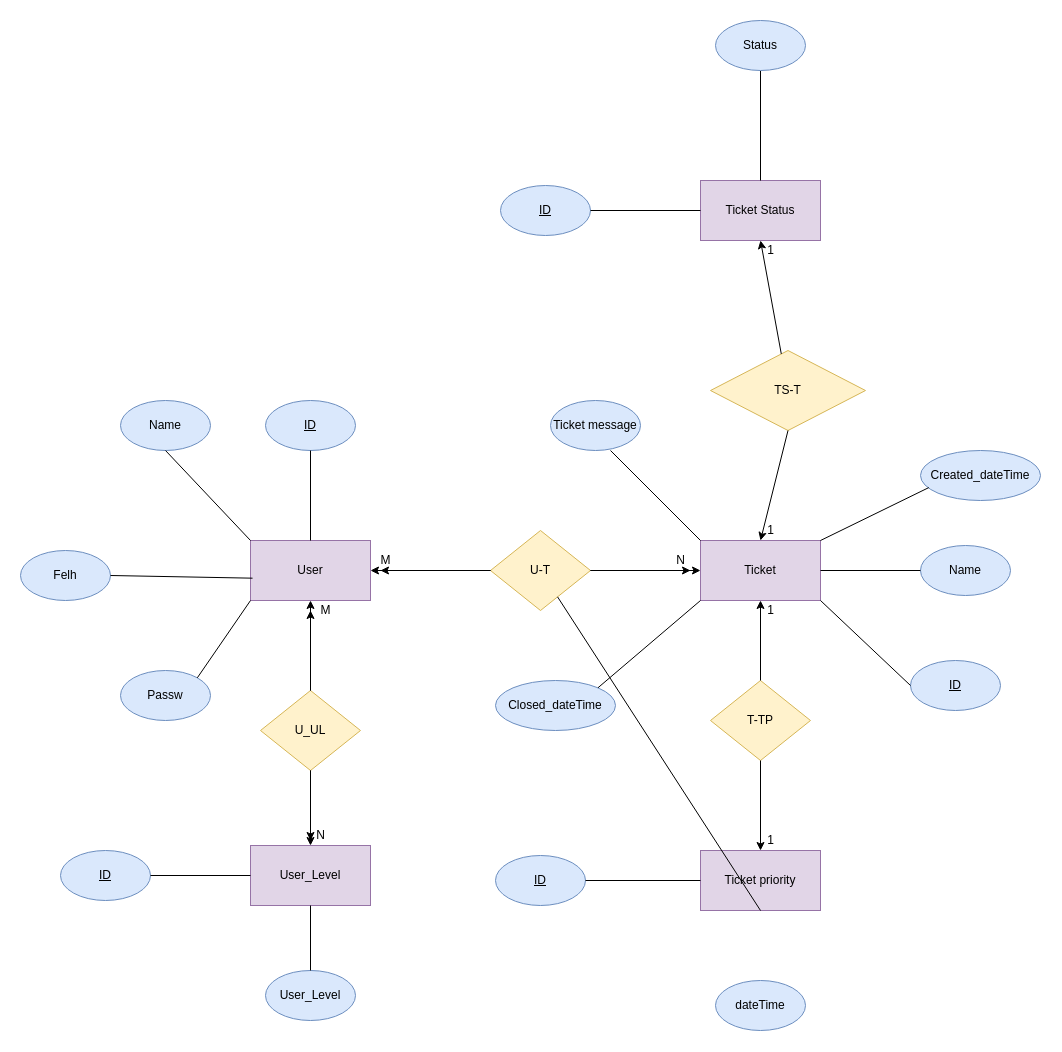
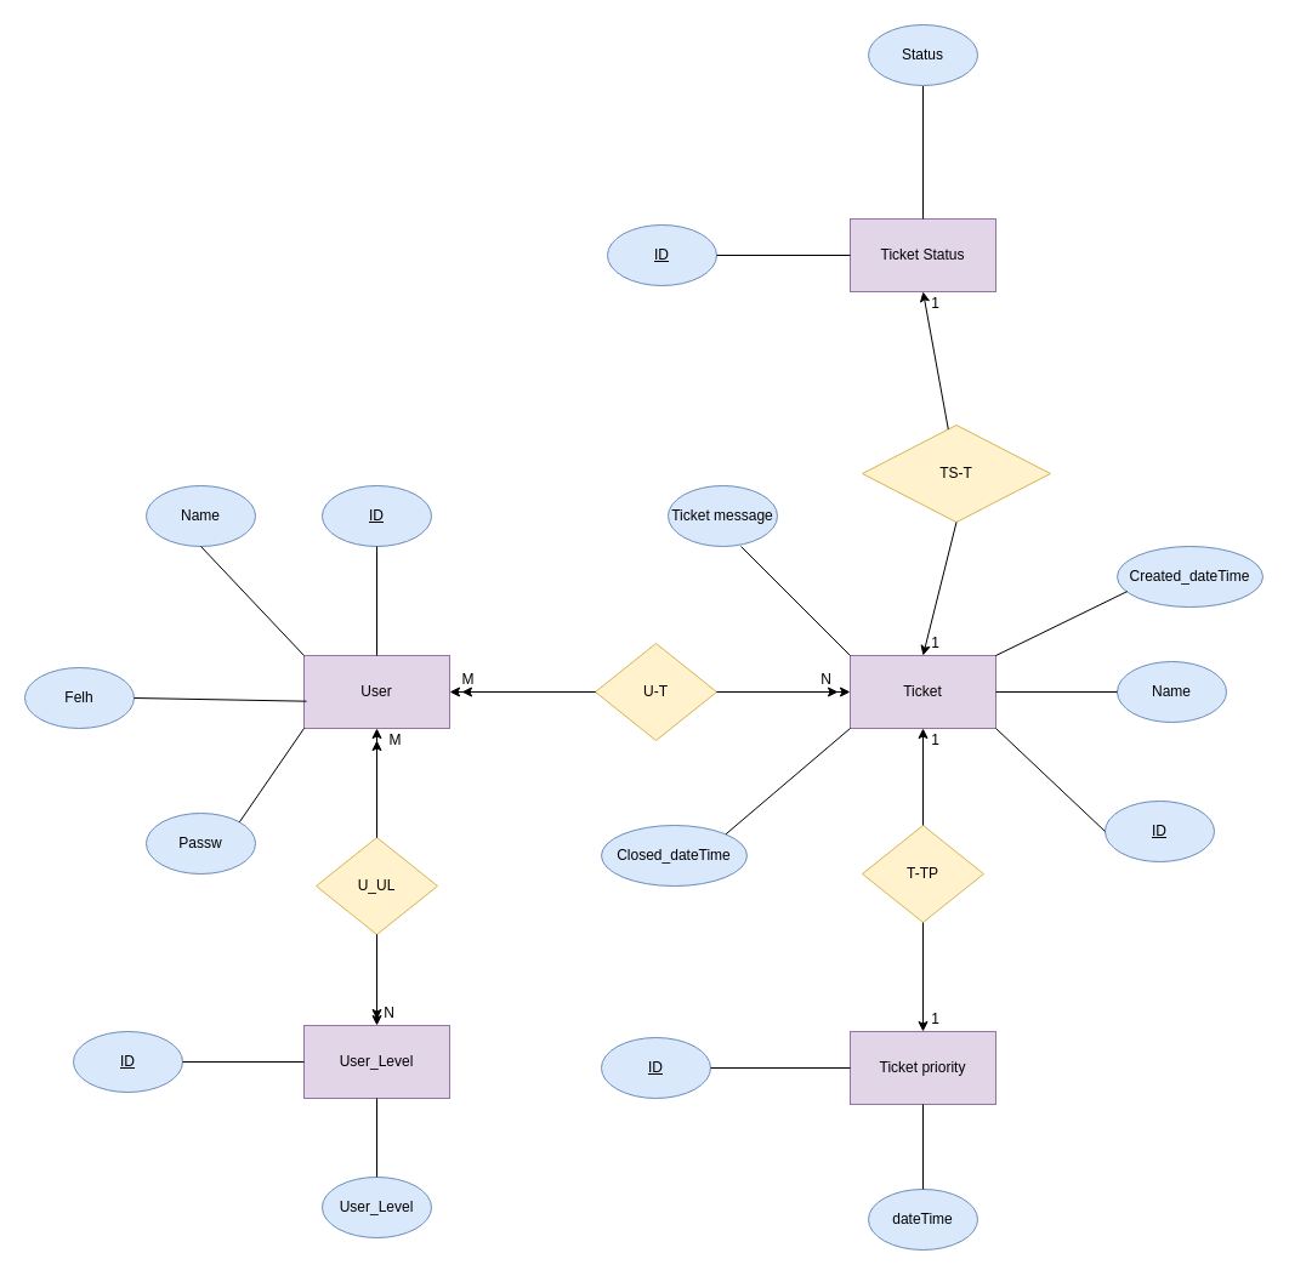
  <mxCell id="0" />
  <mxCell id="1" parent="0" />
  <mxCell id="2" value="User" style="rounded=0;whiteSpace=wrap;html=1;fillColor=#e1d5e7;strokeColor=#9673a6;" vertex="1" parent="1"><mxGeometry x="250" y="540" width="120" height="60" as="geometry" /></mxCell>
  <mxCell id="3" value="U-T" style="rhombus;whiteSpace=wrap;html=1;fillColor=#fff2cc;strokeColor=#d6b656;" vertex="1" parent="1"><mxGeometry x="490" y="530" width="100" height="80" as="geometry" /></mxCell>
  <mxCell id="4" value="Ticket" style="rounded=0;whiteSpace=wrap;html=1;fillColor=#e1d5e7;strokeColor=#9673a6;" vertex="1" parent="1"><mxGeometry x="700" y="540" width="120" height="60" as="geometry" /></mxCell>
  <mxCell id="5" value="" style="endArrow=classic;html=1;rounded=0;entryX=1;entryY=0.5;entryDx=0;entryDy=0;exitX=0;exitY=0.5;exitDx=0;exitDy=0;" edge="1" parent="1" source="3" target="2"><mxGeometry width="50" height="50" relative="1" as="geometry"><mxPoint x="500" y="780" as="sourcePoint" /><mxPoint x="550" y="730" as="targetPoint" /></mxGeometry></mxCell>
  <mxCell id="6" value="" style="endArrow=classic;html=1;rounded=0;exitX=0;exitY=0.5;exitDx=0;exitDy=0;" edge="1" parent="1" source="3"><mxGeometry width="50" height="50" relative="1" as="geometry"><mxPoint x="500" y="780" as="sourcePoint" /><mxPoint x="380" y="570" as="targetPoint" /></mxGeometry></mxCell>
  <mxCell id="7" value="" style="endArrow=classic;html=1;rounded=0;" edge="1" parent="1"><mxGeometry width="50" height="50" relative="1" as="geometry"><mxPoint x="590" y="570" as="sourcePoint" /><mxPoint x="690" y="570" as="targetPoint" /></mxGeometry></mxCell>
  <mxCell id="8" value="" style="endArrow=classic;html=1;rounded=0;exitX=1;exitY=0.5;exitDx=0;exitDy=0;entryX=0;entryY=0.5;entryDx=0;entryDy=0;" edge="1" parent="1" source="3" target="4"><mxGeometry width="50" height="50" relative="1" as="geometry"><mxPoint x="590" y="650" as="sourcePoint" /><mxPoint x="480" y="650" as="targetPoint" /></mxGeometry></mxCell>
  <mxCell id="9" value="TS-T" style="rhombus;whiteSpace=wrap;html=1;fillColor=#fff2cc;strokeColor=#d6b656;" vertex="1" parent="1"><mxGeometry x="710" y="350" width="155" height="80" as="geometry" /></mxCell>
  <mxCell id="10" value="T-TP" style="rhombus;whiteSpace=wrap;html=1;fillColor=#fff2cc;strokeColor=#d6b656;" vertex="1" parent="1"><mxGeometry x="710" y="680" width="100" height="80" as="geometry" /></mxCell>
  <mxCell id="11" value="" style="endArrow=classic;html=1;rounded=0;exitX=0.5;exitY=1;exitDx=0;exitDy=0;entryX=0.5;entryY=0;entryDx=0;entryDy=0;" edge="1" parent="1" source="9" target="4"><mxGeometry width="50" height="50" relative="1" as="geometry"><mxPoint x="480" y="480" as="sourcePoint" /><mxPoint x="650" y="410" as="targetPoint" /></mxGeometry></mxCell>
  <mxCell id="12" value="" style="endArrow=classic;html=1;rounded=0;" edge="1" parent="1" source="9"><mxGeometry width="50" height="50" relative="1" as="geometry"><mxPoint x="480" y="480" as="sourcePoint" /><mxPoint x="760" y="240" as="targetPoint" /></mxGeometry></mxCell>
  <mxCell id="13" value="Ticket Status" style="rounded=0;whiteSpace=wrap;html=1;fillColor=#e1d5e7;strokeColor=#9673a6;" vertex="1" parent="1"><mxGeometry x="700" y="180" width="120" height="60" as="geometry" /></mxCell>
  <mxCell id="14" value="" style="endArrow=classic;html=1;rounded=0;exitX=0.5;exitY=0;exitDx=0;exitDy=0;entryX=0.5;entryY=1;entryDx=0;entryDy=0;" edge="1" parent="1" source="10" target="4"><mxGeometry width="50" height="50" relative="1" as="geometry"><mxPoint x="480" y="830" as="sourcePoint" /><mxPoint x="700" y="650" as="targetPoint" /></mxGeometry></mxCell>
  <mxCell id="15" value="Ticket priority" style="rounded=0;whiteSpace=wrap;html=1;fillColor=#e1d5e7;strokeColor=#9673a6;" vertex="1" parent="1"><mxGeometry x="700" y="850" width="120" height="60" as="geometry" /></mxCell>
  <mxCell id="16" value="" style="endArrow=classic;html=1;rounded=0;entryX=0.5;entryY=0;entryDx=0;entryDy=0;exitX=0.5;exitY=1;exitDx=0;exitDy=0;" edge="1" parent="1" source="10" target="15"><mxGeometry width="50" height="50" relative="1" as="geometry"><mxPoint x="480" y="830" as="sourcePoint" /><mxPoint x="530" y="780" as="targetPoint" /></mxGeometry></mxCell>
  <mxCell id="17" value="" style="endArrow=none;html=1;rounded=0;entryX=0.5;entryY=0;entryDx=0;entryDy=0;" edge="1" parent="1" target="13"><mxGeometry width="50" height="50" relative="1" as="geometry"><mxPoint x="760" y="70" as="sourcePoint" /><mxPoint x="530" y="310" as="targetPoint" /></mxGeometry></mxCell>
  <mxCell id="18" value="Status" style="ellipse;whiteSpace=wrap;html=1;fillColor=#dae8fc;strokeColor=#6c8ebf;" vertex="1" parent="1"><mxGeometry x="715" y="20" width="90" height="50" as="geometry" /></mxCell>
  <mxCell id="19" value="&lt;u&gt;ID&lt;/u&gt;" style="ellipse;whiteSpace=wrap;html=1;fillColor=#dae8fc;strokeColor=#6c8ebf;" vertex="1" parent="1"><mxGeometry x="500" y="185" width="90" height="50" as="geometry" /></mxCell>
  <mxCell id="20" value="" style="endArrow=none;html=1;rounded=0;entryX=0;entryY=0.5;entryDx=0;entryDy=0;exitX=1;exitY=0.5;exitDx=0;exitDy=0;" edge="1" parent="1" source="19" target="13"><mxGeometry width="50" height="50" relative="1" as="geometry"><mxPoint x="480" y="360" as="sourcePoint" /><mxPoint x="530" y="310" as="targetPoint" /></mxGeometry></mxCell>
  <mxCell id="21" value="&lt;u&gt;ID&lt;/u&gt;" style="ellipse;whiteSpace=wrap;html=1;fillColor=#dae8fc;strokeColor=#6c8ebf;" vertex="1" parent="1"><mxGeometry x="495" y="855" width="90" height="50" as="geometry" /></mxCell>
  <mxCell id="22" value="dateTime" style="ellipse;whiteSpace=wrap;html=1;fillColor=#dae8fc;strokeColor=#6c8ebf;" vertex="1" parent="1"><mxGeometry x="715" y="980" width="90" height="50" as="geometry" /></mxCell>
  <mxCell id="23" value="&lt;u&gt;ID&lt;/u&gt;" style="ellipse;whiteSpace=wrap;html=1;fillColor=#dae8fc;strokeColor=#6c8ebf;" vertex="1" parent="1"><mxGeometry x="265" y="400" width="90" height="50" as="geometry" /></mxCell>
  <mxCell id="24" value="Name" style="ellipse;whiteSpace=wrap;html=1;fillColor=#dae8fc;strokeColor=#6c8ebf;" vertex="1" parent="1"><mxGeometry x="120" y="400" width="90" height="50" as="geometry" /></mxCell>
  <mxCell id="25" value="" style="endArrow=none;html=1;rounded=0;entryX=0.5;entryY=1;entryDx=0;entryDy=0;" edge="1" parent="1" source="2" target="23"><mxGeometry width="50" height="50" relative="1" as="geometry"><mxPoint x="480" y="650" as="sourcePoint" /><mxPoint x="530" y="600" as="targetPoint" /></mxGeometry></mxCell>
  <mxCell id="26" value="" style="endArrow=none;html=1;rounded=0;exitX=1;exitY=0.5;exitDx=0;exitDy=0;entryX=0;entryY=0.5;entryDx=0;entryDy=0;" edge="1" parent="1" source="21" target="15"><mxGeometry width="50" height="50" relative="1" as="geometry"><mxPoint x="480" y="650" as="sourcePoint" /><mxPoint x="530" y="600" as="targetPoint" /></mxGeometry></mxCell>
- <mxCell id="27" value="" style="endArrow=none;html=1;rounded=0;exitX=0.5;exitY=1;exitDx=0;exitDy=0;" edge="1" parent="1" source="15" target="3"><mxGeometry width="50" height="50" relative="1" as="geometry"><mxPoint x="765" y="920" as="sourcePoint" /><mxPoint x="530" y="600" as="targetPoint" /></mxGeometry></mxCell>
+ <mxCell id="27" value="" style="endArrow=none;html=1;rounded=0;entryX=0.5;entryY=0;entryDx=0;entryDy=0;exitX=0.5;exitY=1;exitDx=0;exitDy=0;" edge="1" parent="1" source="15" target="22"><mxGeometry width="50" height="50" relative="1" as="geometry"><mxPoint x="765" y="920" as="sourcePoint" /><mxPoint x="530" y="600" as="targetPoint" /></mxGeometry></mxCell>
  <mxCell id="28" value="" style="endArrow=none;html=1;rounded=0;entryX=0.5;entryY=1;entryDx=0;entryDy=0;exitX=0;exitY=0;exitDx=0;exitDy=0;" edge="1" parent="1" source="2" target="24"><mxGeometry width="50" height="50" relative="1" as="geometry"><mxPoint x="480" y="650" as="sourcePoint" /><mxPoint x="530" y="600" as="targetPoint" /></mxGeometry></mxCell>
  <mxCell id="29" value="Felh" style="ellipse;whiteSpace=wrap;html=1;fillColor=#dae8fc;strokeColor=#6c8ebf;" vertex="1" parent="1"><mxGeometry x="20" y="550" width="90" height="50" as="geometry" /></mxCell>
  <mxCell id="30" value="" style="endArrow=none;html=1;rounded=0;entryX=0.017;entryY=0.628;entryDx=0;entryDy=0;entryPerimeter=0;exitX=1;exitY=0.5;exitDx=0;exitDy=0;" edge="1" parent="1" source="29" target="2"><mxGeometry width="50" height="50" relative="1" as="geometry"><mxPoint y="650" as="sourcePoint" x="130" /><mxPoint x="180" y="600" as="targetPoint" /></mxGeometry></mxCell>
  <mxCell id="31" value="Passw" style="ellipse;whiteSpace=wrap;html=1;fillColor=#dae8fc;strokeColor=#6c8ebf;" vertex="1" parent="1"><mxGeometry x="120" y="670" width="90" height="50" as="geometry" /></mxCell>
  <mxCell id="32" value="" style="endArrow=none;html=1;rounded=0;entryX=0;entryY=1;entryDx=0;entryDy=0;exitX=1;exitY=0;exitDx=0;exitDy=0;" edge="1" parent="1" source="31" target="2"><mxGeometry width="50" height="50" relative="1" as="geometry"><mxPoint y="650" as="sourcePoint" x="130" /><mxPoint x="180" y="600" as="targetPoint" /></mxGeometry></mxCell>
  <mxCell id="33" value="1" style="text;html=1;align=center;verticalAlign=middle;resizable=0;points=[];autosize=1;strokeColor=none;fillColor=none;" vertex="1" parent="1"><mxGeometry x="760" y="240" width="20" height="20" as="geometry" /></mxCell>
  <mxCell id="34" value="1" style="text;html=1;align=center;verticalAlign=middle;resizable=0;points=[];autosize=1;strokeColor=none;fillColor=none;" vertex="1" parent="1"><mxGeometry x="760" y="520" width="20" height="20" as="geometry" /></mxCell>
  <mxCell id="35" value="Name" style="ellipse;whiteSpace=wrap;html=1;fillColor=#dae8fc;strokeColor=#6c8ebf;" vertex="1" parent="1"><mxGeometry x="920" y="545" width="90" height="50" as="geometry" /></mxCell>
  <mxCell id="36" value="" style="endArrow=none;html=1;rounded=0;entryX=1;entryY=0.5;entryDx=0;entryDy=0;exitX=0;exitY=0.5;exitDx=0;exitDy=0;" edge="1" parent="1" source="35" target="4"><mxGeometry width="50" height="50" relative="1" as="geometry"><mxPoint x="680" y="530" as="sourcePoint" /><mxPoint x="730" y="480" as="targetPoint" /></mxGeometry></mxCell>
  <mxCell id="37" value="&lt;u&gt;ID&lt;/u&gt;" style="ellipse;whiteSpace=wrap;html=1;fillColor=#dae8fc;strokeColor=#6c8ebf;" vertex="1" parent="1"><mxGeometry x="910" y="660" width="90" height="50" as="geometry" /></mxCell>
  <mxCell id="38" value="" style="endArrow=none;html=1;rounded=0;entryX=1;entryY=1;entryDx=0;entryDy=0;exitX=0;exitY=0.5;exitDx=0;exitDy=0;" edge="1" parent="1" source="37" target="4"><mxGeometry width="50" height="50" relative="1" as="geometry"><mxPoint x="720" y="530" as="sourcePoint" /><mxPoint x="770" y="480" as="targetPoint" /></mxGeometry></mxCell>
  <mxCell id="39" value="1" style="text;html=1;align=center;verticalAlign=middle;resizable=0;points=[];autosize=1;strokeColor=none;fillColor=none;" vertex="1" parent="1"><mxGeometry x="760" y="600" width="20" height="20" as="geometry" /></mxCell>
  <mxCell id="40" value="1" style="text;html=1;align=center;verticalAlign=middle;resizable=0;points=[];autosize=1;strokeColor=none;fillColor=none;" vertex="1" parent="1"><mxGeometry x="760" y="830" width="20" height="20" as="geometry" /></mxCell>
  <mxCell id="41" value="Created_dateTime" style="ellipse;whiteSpace=wrap;html=1;fillColor=#dae8fc;strokeColor=#6c8ebf;" vertex="1" parent="1"><mxGeometry x="920" y="450" width="120" height="50" as="geometry" /></mxCell>
  <mxCell id="42" value="" style="endArrow=none;html=1;rounded=0;entryX=0.069;entryY=0.742;entryDx=0;entryDy=0;entryPerimeter=0;exitX=1;exitY=0;exitDx=0;exitDy=0;" edge="1" parent="1" source="4" target="41"><mxGeometry width="50" height="50" relative="1" as="geometry"><mxPoint x="720" y="770" as="sourcePoint" /><mxPoint x="770" y="720" as="targetPoint" /></mxGeometry></mxCell>
  <mxCell id="43" value="User_Level" style="rounded=0;whiteSpace=wrap;html=1;fillColor=#e1d5e7;strokeColor=#9673a6;" vertex="1" parent="1"><mxGeometry x="250" y="845" width="120" height="60" as="geometry" /></mxCell>
  <mxCell id="44" value="U_UL" style="rhombus;whiteSpace=wrap;html=1;fillColor=#fff2cc;strokeColor=#d6b656;" vertex="1" parent="1"><mxGeometry x="260" y="690" width="100" height="80" as="geometry" /></mxCell>
  <mxCell id="45" value="" style="endArrow=classic;html=1;rounded=0;" edge="1" parent="1"><mxGeometry width="50" height="50" relative="1" as="geometry"><mxPoint x="310" y="690" as="sourcePoint" /><mxPoint x="310" y="610" as="targetPoint" /></mxGeometry></mxCell>
  <mxCell id="46" value="" style="endArrow=classic;html=1;rounded=0;exitX=0.5;exitY=0;exitDx=0;exitDy=0;entryX=0.5;entryY=1;entryDx=0;entryDy=0;" edge="1" parent="1" source="44" target="2"><mxGeometry width="50" height="50" relative="1" as="geometry"><mxPoint x="410" y="620" as="sourcePoint" /><mxPoint x="300" y="620" as="targetPoint" /></mxGeometry></mxCell>
  <mxCell id="47" value="" style="endArrow=classic;html=1;rounded=0;entryX=0.5;entryY=0;entryDx=0;entryDy=0;" edge="1" parent="1" target="43"><mxGeometry width="50" height="50" relative="1" as="geometry"><mxPoint x="310" y="770" as="sourcePoint" /><mxPoint x="320" y="620" as="targetPoint" /></mxGeometry></mxCell>
  <mxCell id="48" value="" style="endArrow=classic;html=1;rounded=0;exitX=0.5;exitY=1;exitDx=0;exitDy=0;" edge="1" parent="1" source="44"><mxGeometry width="50" height="50" relative="1" as="geometry"><mxPoint x="319.83" y="700" as="sourcePoint" /><mxPoint x="310" y="840" as="targetPoint" /></mxGeometry></mxCell>
  <mxCell id="49" value="&lt;u&gt;ID&lt;/u&gt;" style="ellipse;whiteSpace=wrap;html=1;fillColor=#dae8fc;strokeColor=#6c8ebf;" vertex="1" parent="1"><mxGeometry x="60" y="850" width="90" height="50" as="geometry" /></mxCell>
  <mxCell id="50" value="" style="endArrow=none;html=1;rounded=0;exitX=1;exitY=0.5;exitDx=0;exitDy=0;entryX=0;entryY=0.5;entryDx=0;entryDy=0;" edge="1" parent="1" source="49" target="43"><mxGeometry width="50" height="50" relative="1" as="geometry"><mxPoint x="200" y="630" as="sourcePoint" /><mxPoint x="250" y="580" as="targetPoint" /></mxGeometry></mxCell>
  <mxCell id="51" value="User_Level" style="ellipse;whiteSpace=wrap;html=1;fillColor=#dae8fc;strokeColor=#6c8ebf;" vertex="1" parent="1"><mxGeometry x="265" y="970" width="90" height="50" as="geometry" /></mxCell>
  <mxCell id="52" value="" style="endArrow=none;html=1;rounded=0;entryX=0.5;entryY=0;entryDx=0;entryDy=0;exitX=0.5;exitY=1;exitDx=0;exitDy=0;" edge="1" parent="1" source="43" target="51"><mxGeometry width="50" height="50" relative="1" as="geometry"><mxPoint x="200" y="930" as="sourcePoint" /><mxPoint x="250" y="880" as="targetPoint" /></mxGeometry></mxCell>
  <mxCell id="53" value="N" style="text;html=1;align=center;verticalAlign=middle;resizable=0;points=[];autosize=1;strokeColor=none;fillColor=none;" vertex="1" parent="1"><mxGeometry x="670" y="550" width="20" height="20" as="geometry" /></mxCell>
  <mxCell id="54" value="M" style="text;html=1;align=center;verticalAlign=middle;resizable=0;points=[];autosize=1;strokeColor=none;fillColor=none;" vertex="1" parent="1"><mxGeometry x="370" y="550" width="30" height="20" as="geometry" /></mxCell>
  <mxCell id="55" value="M" style="text;html=1;align=center;verticalAlign=middle;resizable=0;points=[];autosize=1;strokeColor=none;fillColor=none;" vertex="1" parent="1"><mxGeometry x="310" y="600" width="30" height="20" as="geometry" /></mxCell>
  <mxCell id="56" value="N" style="text;html=1;align=center;verticalAlign=middle;resizable=0;points=[];autosize=1;strokeColor=none;fillColor=none;" vertex="1" parent="1"><mxGeometry x="310" y="825" width="20" height="20" as="geometry" /></mxCell>
  <mxCell id="57" value="Ticket message" style="ellipse;whiteSpace=wrap;html=1;fillColor=#dae8fc;strokeColor=#6c8ebf;" vertex="1" parent="1"><mxGeometry x="550" y="400" width="90" height="50" as="geometry" /></mxCell>
  <mxCell id="58" value="" style="endArrow=none;html=1;rounded=0;entryX=0;entryY=0;entryDx=0;entryDy=0;" edge="1" parent="1" target="4"><mxGeometry width="50" height="50" relative="1" as="geometry"><mxPoint x="610" y="450" as="sourcePoint" /><mxPoint x="810" y="680" as="targetPoint" /></mxGeometry></mxCell>
  <mxCell id="59" value="Closed_dateTime" style="ellipse;whiteSpace=wrap;html=1;fillColor=#dae8fc;strokeColor=#6c8ebf;" vertex="1" parent="1"><mxGeometry x="495" y="680" width="120" height="50" as="geometry" /></mxCell>
  <mxCell id="60" value="" style="endArrow=none;html=1;rounded=0;entryX=0;entryY=1;entryDx=0;entryDy=0;exitX=1;exitY=0;exitDx=0;exitDy=0;" edge="1" parent="1" source="59" target="4"><mxGeometry width="50" height="50" relative="1" as="geometry"><mxPoint x="750" y="480" as="sourcePoint" /><mxPoint x="800" y="430" as="targetPoint" /></mxGeometry></mxCell>
